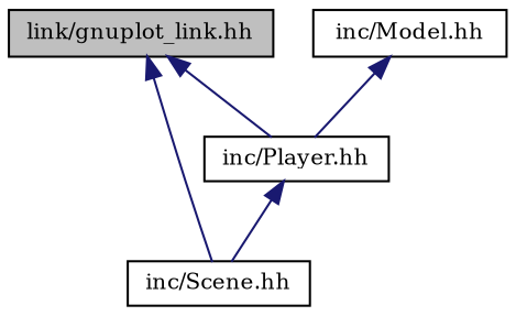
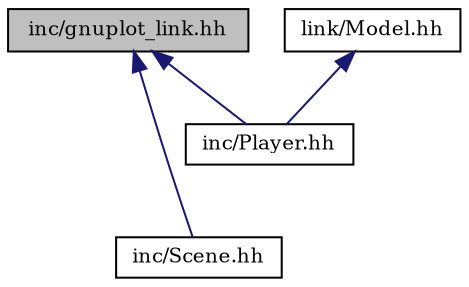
  digraph {
    fontname="DejaVu Serif"
    node [color=black fillcolor=white fontname="DejaVu Serif" fontsize=10 shape=record style=filled]
    edge [color=midnightblue dir=back fontname="DejaVu Serif" fontsize=10 labelfontname=Helvetica labelfontsize=10 style=solid]
-   n1 [fillcolor=grey75 fontcolor=black height=0.2 label="link/gnuplot_link.hh" width=0.4]
+   n1 [fillcolor=grey75 fontcolor=black height=0.2 label="inc/gnuplot_link.hh" width=0.4]
    n2 [height=0.2 label="inc/Scene.hh" width=0.4]
    n3 [height=0.2 label="inc/Player.hh" width=0.4]
-   n4 [height=0.2 label="inc/Model.hh" width=0.4]
+   n4 [height=0.2 label="link/Model.hh" width=0.4]
    n1 -> n2
    n1 -> n3
-   n3 -> n2
    n4 -> n3
  }
